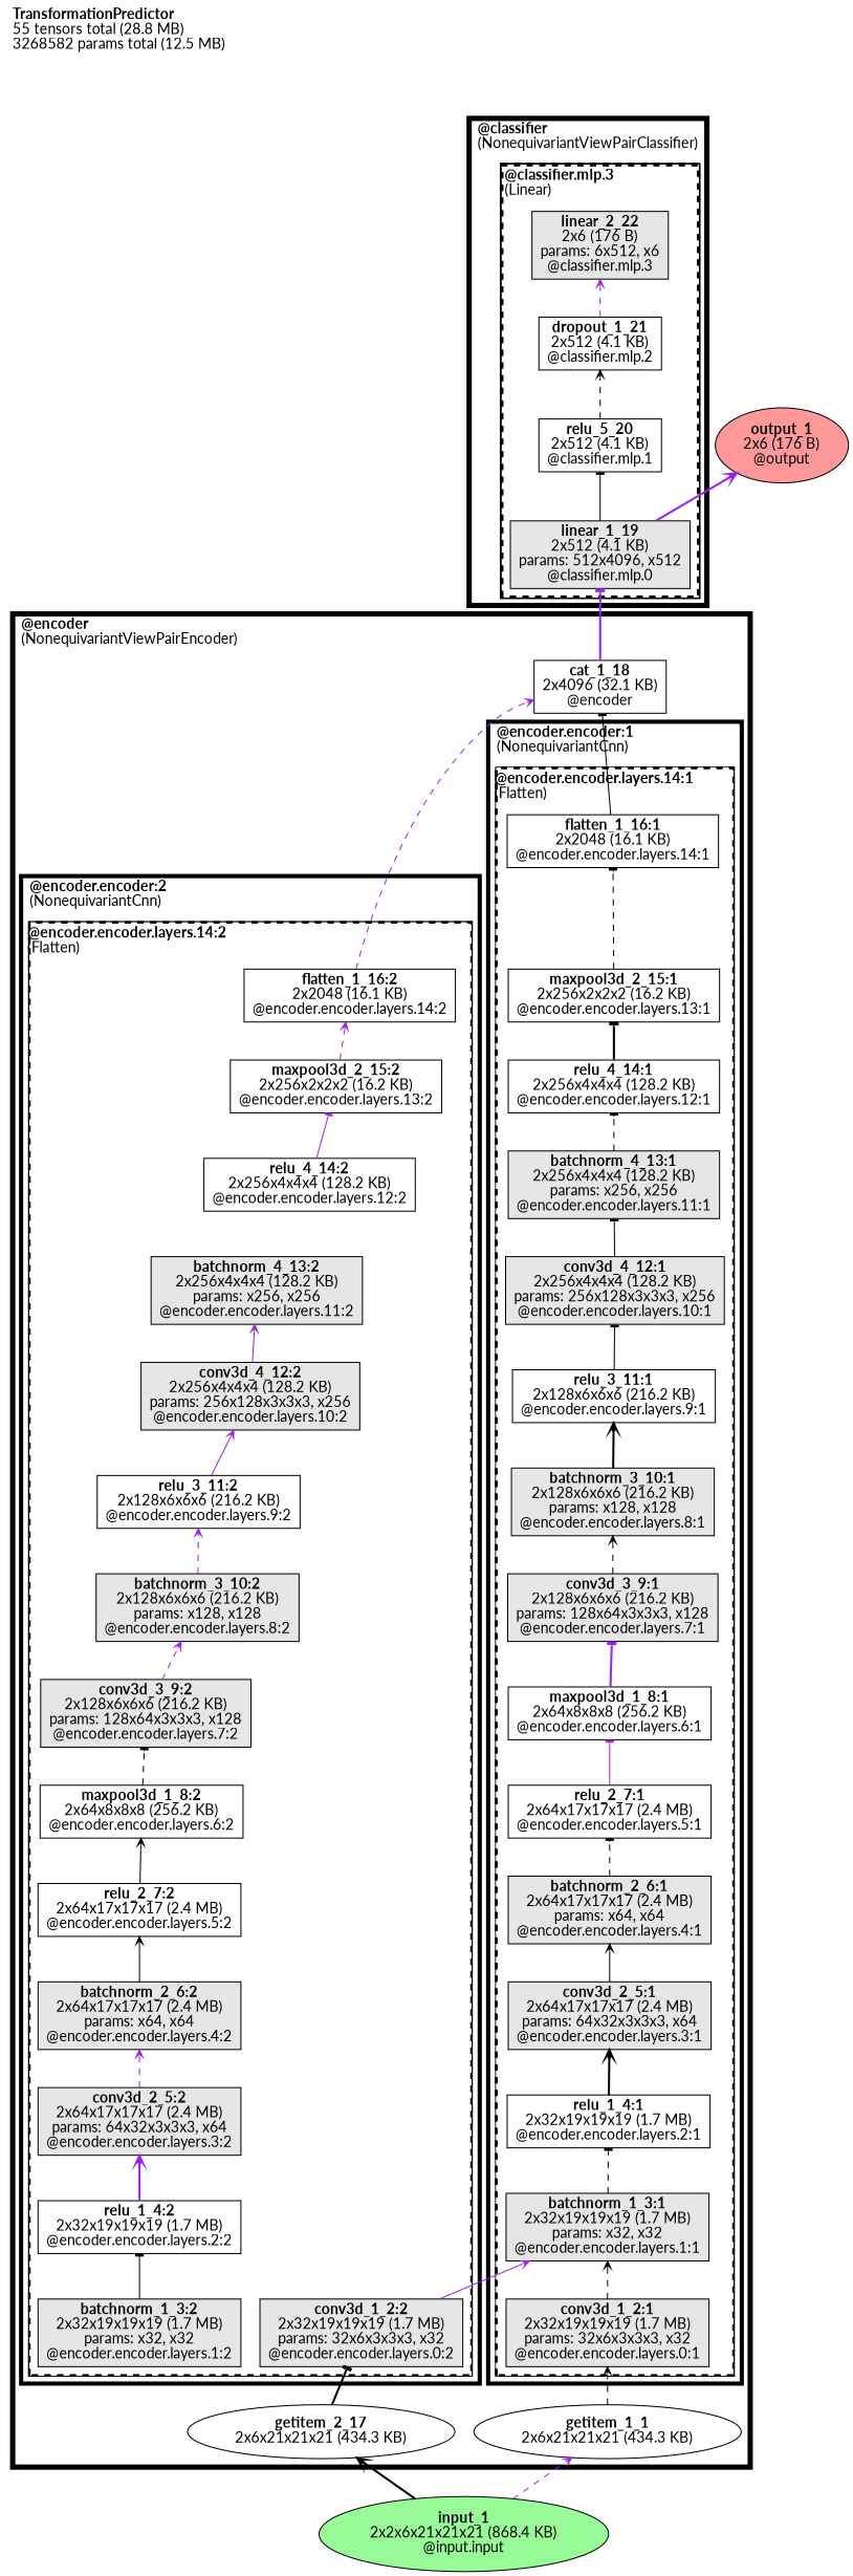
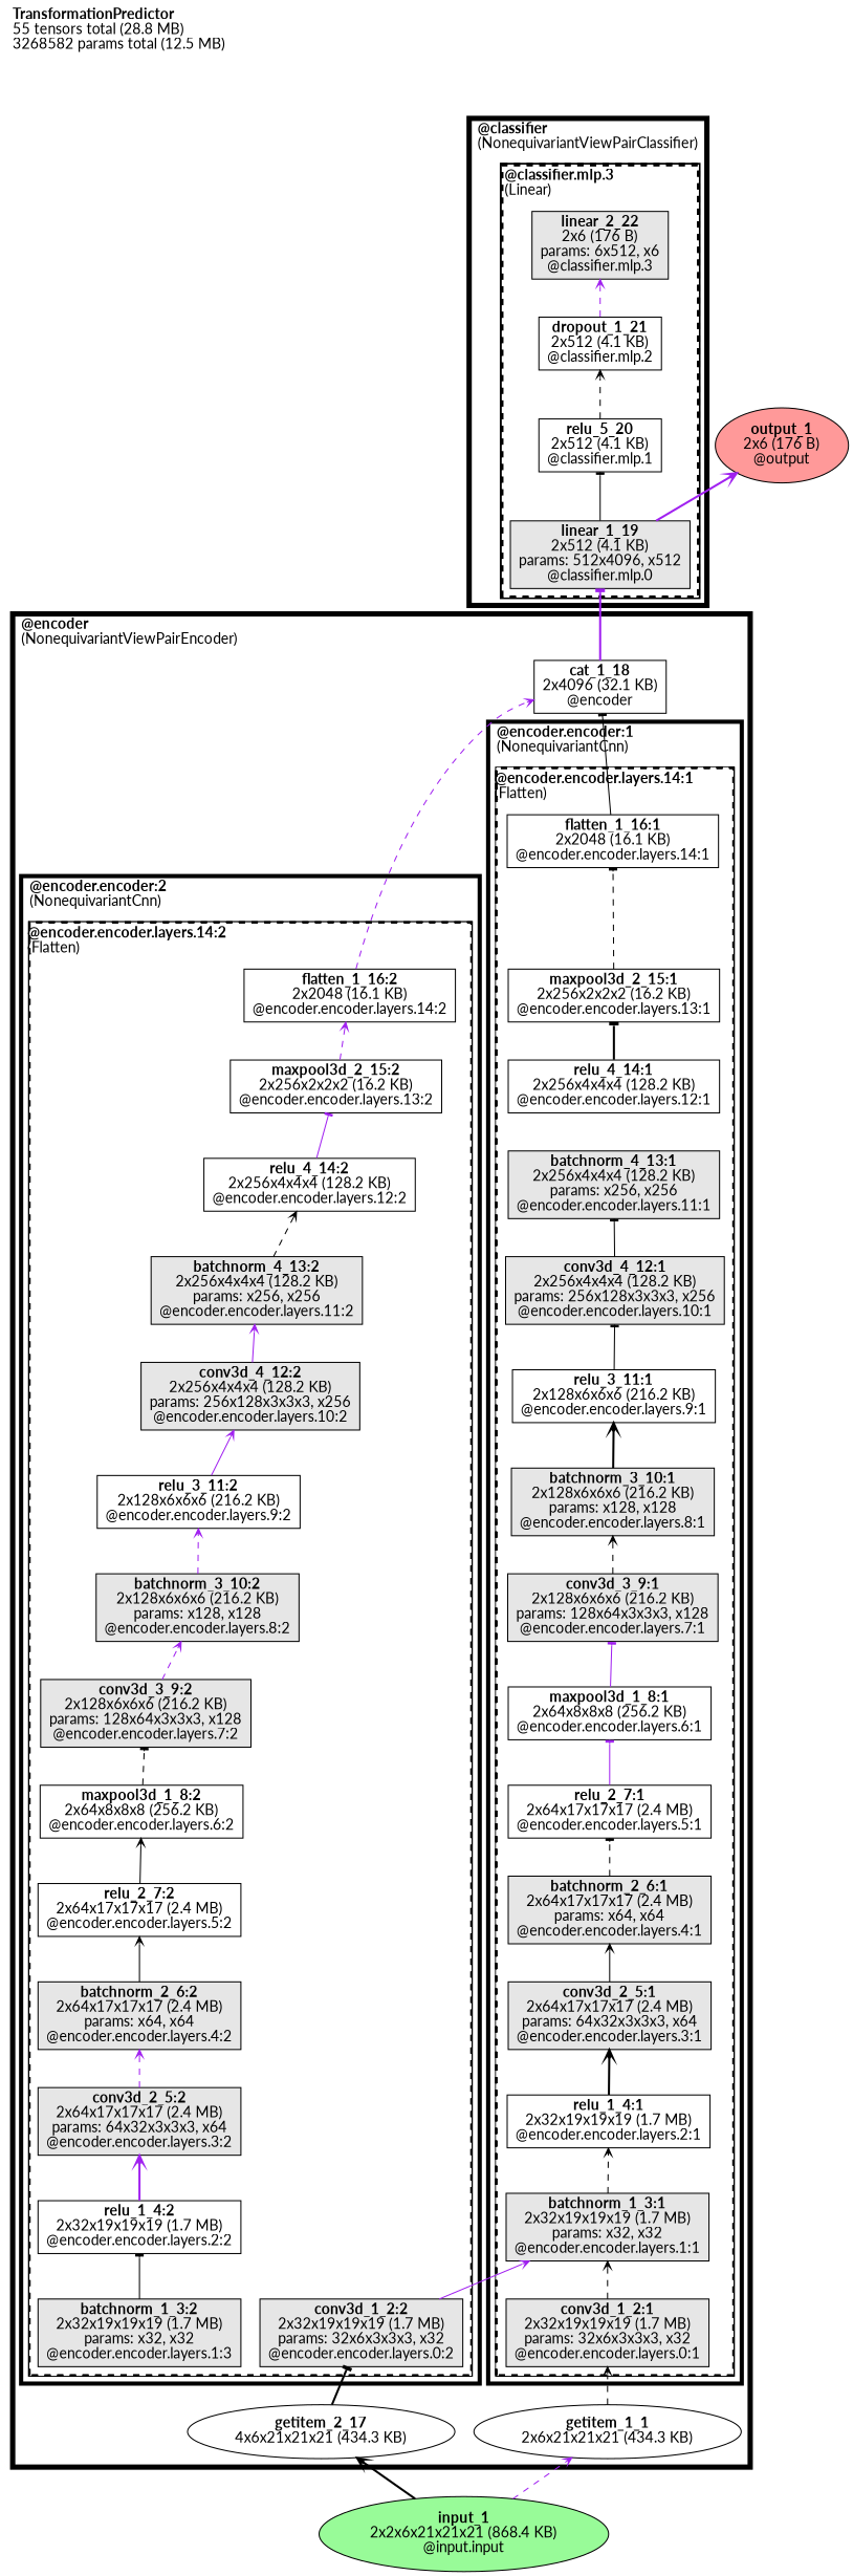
  digraph {
    fontname=Lato
    label=<<B>TransformationPredictor</B><br align='left'/>55 tensors total (28.8 MB)<br align='left'/>3268582 params total (12.5 MB)<br align='left'/>>
    labeljust=left
    labelloc=t
    ordering=out
    rankdir=BT
    node [color=black fillcolor=white fontcolor=black fontname=Lato ordering=out shape=box style="filled,solid"]
    edge [arrowhead=vee arrowsize=.7 color=black fontcolor=black fontname=Lato labelfontsize=8 style=dashed]
    n1 [fillcolor="#ff9999" label=<<b>output_1</b><br/>2x6 (176 B)<br/>@output> shape=oval]
    n2 [fillcolor="#E6E6E6" label=<<b>conv3d_1_2:1</b><br/>2x32x19x19x19 (1.7 MB)<br/>params: 32x6x3x3x3, x32<br/>@encoder.encoder.layers.0:1>]
    n3 [fillcolor="#E6E6E6" label=<<b>batchnorm_1_3:1</b><br/>2x32x19x19x19 (1.7 MB)<br/>params: x32, x32<br/>@encoder.encoder.layers.1:1>]
    n4 [label=<<b>relu_1_4:1</b><br/>2x32x19x19x19 (1.7 MB)<br/>@encoder.encoder.layers.2:1>]
    n5 [fillcolor="#E6E6E6" label=<<b>conv3d_2_5:1</b><br/>2x64x17x17x17 (2.4 MB)<br/>params: 64x32x3x3x3, x64<br/>@encoder.encoder.layers.3:1>]
    n6 [fillcolor="#E6E6E6" label=<<b>batchnorm_2_6:1</b><br/>2x64x17x17x17 (2.4 MB)<br/>params: x64, x64<br/>@encoder.encoder.layers.4:1>]
    n7 [label=<<b>relu_2_7:1</b><br/>2x64x17x17x17 (2.4 MB)<br/>@encoder.encoder.layers.5:1>]
    n8 [label=<<b>maxpool3d_1_8:1</b><br/>2x64x8x8x8 (256.2 KB)<br/>@encoder.encoder.layers.6:1>]
    n9 [fillcolor="#E6E6E6" label=<<b>conv3d_3_9:1</b><br/>2x128x6x6x6 (216.2 KB)<br/>params: 128x64x3x3x3, x128<br/>@encoder.encoder.layers.7:1>]
    n10 [fillcolor="#E6E6E6" label=<<b>batchnorm_3_10:1</b><br/>2x128x6x6x6 (216.2 KB)<br/>params: x128, x128<br/>@encoder.encoder.layers.8:1>]
    n11 [label=<<b>relu_3_11:1</b><br/>2x128x6x6x6 (216.2 KB)<br/>@encoder.encoder.layers.9:1>]
    n12 [fillcolor="#E6E6E6" label=<<b>conv3d_4_12:1</b><br/>2x256x4x4x4 (128.2 KB)<br/>params: 256x128x3x3x3, x256<br/>@encoder.encoder.layers.10:1>]
    n13 [fillcolor="#E6E6E6" label=<<b>batchnorm_4_13:1</b><br/>2x256x4x4x4 (128.2 KB)<br/>params: x256, x256<br/>@encoder.encoder.layers.11:1>]
    n14 [label=<<b>relu_4_14:1</b><br/>2x256x4x4x4 (128.2 KB)<br/>@encoder.encoder.layers.12:1>]
    n15 [label=<<b>maxpool3d_2_15:1</b><br/>2x256x2x2x2 (16.2 KB)<br/>@encoder.encoder.layers.13:1>]
    n16 [label=<<b>flatten_1_16:1</b><br/>2x2048 (16.1 KB)<br/>@encoder.encoder.layers.14:1>]
    n17 [fillcolor="#E6E6E6" label=<<b>conv3d_1_2:2</b><br/>2x32x19x19x19 (1.7 MB)<br/>params: 32x6x3x3x3, x32<br/>@encoder.encoder.layers.0:2>]
-   n18 [fillcolor="#E6E6E6" label=<<b>batchnorm_1_3:2</b><br/>2x32x19x19x19 (1.7 MB)<br/>params: x32, x32<br/>@encoder.encoder.layers.1:2>]
+   n18 [fillcolor="#E6E6E6" label=<<b>batchnorm_1_3:2</b><br/>2x32x19x19x19 (1.7 MB)<br/>params: x32, x32<br/>@encoder.encoder.layers.1:3>]
    n19 [label=<<b>relu_1_4:2</b><br/>2x32x19x19x19 (1.7 MB)<br/>@encoder.encoder.layers.2:2>]
    n20 [fillcolor="#E6E6E6" label=<<b>conv3d_2_5:2</b><br/>2x64x17x17x17 (2.4 MB)<br/>params: 64x32x3x3x3, x64<br/>@encoder.encoder.layers.3:2>]
    n21 [fillcolor="#E6E6E6" label=<<b>batchnorm_2_6:2</b><br/>2x64x17x17x17 (2.4 MB)<br/>params: x64, x64<br/>@encoder.encoder.layers.4:2>]
    n22 [label=<<b>relu_2_7:2</b><br/>2x64x17x17x17 (2.4 MB)<br/>@encoder.encoder.layers.5:2>]
    n23 [label=<<b>maxpool3d_1_8:2</b><br/>2x64x8x8x8 (256.2 KB)<br/>@encoder.encoder.layers.6:2>]
    n24 [fillcolor="#E6E6E6" label=<<b>conv3d_3_9:2</b><br/>2x128x6x6x6 (216.2 KB)<br/>params: 128x64x3x3x3, x128<br/>@encoder.encoder.layers.7:2>]
    n25 [fillcolor="#E6E6E6" label=<<b>batchnorm_3_10:2</b><br/>2x128x6x6x6 (216.2 KB)<br/>params: x128, x128<br/>@encoder.encoder.layers.8:2>]
    n26 [label=<<b>relu_3_11:2</b><br/>2x128x6x6x6 (216.2 KB)<br/>@encoder.encoder.layers.9:2>]
    n27 [fillcolor="#E6E6E6" label=<<b>conv3d_4_12:2</b><br/>2x256x4x4x4 (128.2 KB)<br/>params: 256x128x3x3x3, x256<br/>@encoder.encoder.layers.10:2>]
    n28 [fillcolor="#E6E6E6" label=<<b>batchnorm_4_13:2</b><br/>2x256x4x4x4 (128.2 KB)<br/>params: x256, x256<br/>@encoder.encoder.layers.11:2>]
    n29 [label=<<b>relu_4_14:2</b><br/>2x256x4x4x4 (128.2 KB)<br/>@encoder.encoder.layers.12:2>]
    n30 [label=<<b>maxpool3d_2_15:2</b><br/>2x256x2x2x2 (16.2 KB)<br/>@encoder.encoder.layers.13:2>]
    n31 [label=<<b>flatten_1_16:2</b><br/>2x2048 (16.1 KB)<br/>@encoder.encoder.layers.14:2>]
    n32 [label=<<b>getitem_1_1</b><br/>2x6x21x21x21 (434.3 KB)> shape=oval]
-   n33 [label=<<b>getitem_2_17</b><br/>2x6x21x21x21 (434.3 KB)> shape=oval]
+   n33 [label=<<b>getitem_2_17</b><br/>4x6x21x21x21 (434.3 KB)> shape=oval]
    n34 [label=<<b>cat_1_18</b><br/>2x4096 (32.1 KB)<br/>@encoder>]
    n35 [fillcolor="#E6E6E6" label=<<b>linear_1_19</b><br/>2x512 (4.1 KB)<br/>params: 512x4096, x512<br/>@classifier.mlp.0>]
    n36 [label=<<b>relu_5_20</b><br/>2x512 (4.1 KB)<br/>@classifier.mlp.1>]
    n37 [label=<<b>dropout_1_21</b><br/>2x512 (4.1 KB)<br/>@classifier.mlp.2>]
    n38 [fillcolor="#E6E6E6" label=<<b>linear_2_22</b><br/>2x6 (176 B)<br/>params: 6x512, x6<br/>@classifier.mlp.3>]
    n39 [fillcolor="#98FB98" label=<<b>input_1</b><br/>2x2x6x21x21x21 (868.4 KB)<br/>@input.input> shape=oval]
    subgraph sub_1 {
      rank=sink
      n1
    }
    subgraph cluster_2 {
      fillcolor=white
      label=<<B>@encoder</B><br align='left'/>(NonequivariantViewPairEncoder)<br align='left'/>>
      labelloc=b
      penwidth=5.0
      style="filled,solid"
      n32
      n33
      n34
      subgraph cluster_3 {
        fillcolor=white
        label=<<B>@encoder.encoder:1</B><br align='left'/>(NonequivariantCnn)<br align='left'/>>
        labelloc=b
        penwidth=4.0
        style="filled,solid"
        subgraph cluster_4 {
          fillcolor=white
          label=<<B>@encoder.encoder.layers:1</B><br align='left'/>(Sequential)<br align='left'/>>
          labelloc=b
          penwidth=3.0
          style="filled,solid"
          n2
          n3
          n4
          n5
          n6
          n7
          n8
          n9
          n10
          n11
          n12
          n13
          n14
          n15
          n16
          subgraph cluster_5 {
            fillcolor=white
            label=<<B>@encoder.encoder.layers.0:1</B><br align='left'/>(Conv3d)<br align='left'/>>
            labelloc=b
            penwidth=2.0
            style="filled,dashed"
          }
          subgraph cluster_6 {
            fillcolor=white
            label=<<B>@encoder.encoder.layers.1:1</B><br align='left'/>(BatchNorm3d)<br align='left'/>>
            labelloc=b
            penwidth=2.0
            style="filled,dashed"
          }
          subgraph cluster_7 {
            fillcolor=white
            label=<<B>@encoder.encoder.layers.2:1</B><br align='left'/>(ReLU)<br align='left'/>>
            labelloc=b
            penwidth=2.0
            style="filled,dashed"
          }
          subgraph cluster_8 {
            fillcolor=white
            label=<<B>@encoder.encoder.layers.6:1</B><br align='left'/>(MaxPool3d)<br align='left'/>>
            labelloc=b
            penwidth=2.0
            style="filled,dashed"
          }
          subgraph cluster_9 {
            fillcolor=white
            label=<<B>@encoder.encoder.layers.3:1</B><br align='left'/>(Conv3d)<br align='left'/>>
            labelloc=b
            penwidth=2.0
            style="filled,dashed"
          }
          subgraph cluster_10 {
            fillcolor=white
            label=<<B>@encoder.encoder.layers.4:1</B><br align='left'/>(BatchNorm3d)<br align='left'/>>
            labelloc=b
            penwidth=2.0
            style="filled,dashed"
          }
          subgraph cluster_11 {
            fillcolor=white
            label=<<B>@encoder.encoder.layers.5:1</B><br align='left'/>(ReLU)<br align='left'/>>
            labelloc=b
            penwidth=2.0
            style="filled,dashed"
          }
          subgraph cluster_12 {
            fillcolor=white
            label=<<B>@encoder.encoder.layers.7:1</B><br align='left'/>(Conv3d)<br align='left'/>>
            labelloc=b
            penwidth=2.0
            style="filled,dashed"
          }
          subgraph cluster_13 {
            fillcolor=white
            label=<<B>@encoder.encoder.layers.8:1</B><br align='left'/>(BatchNorm3d)<br align='left'/>>
            labelloc=b
            penwidth=2.0
            style="filled,dashed"
          }
          subgraph cluster_14 {
            fillcolor=white
            label=<<B>@encoder.encoder.layers.9:1</B><br align='left'/>(ReLU)<br align='left'/>>
            labelloc=b
            penwidth=2.0
            style="filled,dashed"
          }
          subgraph cluster_15 {
            fillcolor=white
            label=<<B>@encoder.encoder.layers.10:1</B><br align='left'/>(Conv3d)<br align='left'/>>
            labelloc=b
            penwidth=2.0
            style="filled,dashed"
          }
          subgraph cluster_16 {
            fillcolor=white
            label=<<B>@encoder.encoder.layers.11:1</B><br align='left'/>(BatchNorm3d)<br align='left'/>>
            labelloc=b
            penwidth=2.0
            style="filled,dashed"
          }
          subgraph cluster_17 {
            fillcolor=white
            label=<<B>@encoder.encoder.layers.12:1</B><br align='left'/>(ReLU)<br align='left'/>>
            labelloc=b
            penwidth=2.0
            style="filled,dashed"
          }
          subgraph cluster_18 {
            fillcolor=white
            label=<<B>@encoder.encoder.layers.13:1</B><br align='left'/>(MaxPool3d)<br align='left'/>>
            labelloc=b
            penwidth=2.0
            style="filled,dashed"
          }
          subgraph cluster_19 {
            fillcolor=white
            label=<<B>@encoder.encoder.layers.14:1</B><br align='left'/>(Flatten)<br align='left'/>>
            labelloc=b
            penwidth=2.0
            style="filled,dashed"
          }
        }
      }
      subgraph cluster_20 {
        fillcolor=white
        label=<<B>@encoder.encoder:2</B><br align='left'/>(NonequivariantCnn)<br align='left'/>>
        labelloc=b
        penwidth=4.0
        style="filled,solid"
        subgraph cluster_21 {
          fillcolor=white
          label=<<B>@encoder.encoder.layers:2</B><br align='left'/>(Sequential)<br align='left'/>>
          labelloc=b
          penwidth=3.0
          style="filled,solid"
          n17
          n18
          n19
          n20
          n21
          n22
          n23
          n24
          n25
          n26
          n27
          n28
          n29
          n30
          n31
          subgraph cluster_22 {
            fillcolor=white
            label=<<B>@encoder.encoder.layers.0:2</B><br align='left'/>(Conv3d)<br align='left'/>>
            labelloc=b
            penwidth=2.0
            style="filled,dashed"
          }
          subgraph cluster_23 {
            fillcolor=white
            label=<<B>@encoder.encoder.layers.1:2</B><br align='left'/>(BatchNorm3d)<br align='left'/>>
            labelloc=b
            penwidth=2.0
            style="filled,dashed"
          }
          subgraph cluster_24 {
            fillcolor=white
            label=<<B>@encoder.encoder.layers.2:2</B><br align='left'/>(ReLU)<br align='left'/>>
            labelloc=b
            penwidth=2.0
            style="filled,dashed"
          }
          subgraph cluster_25 {
            fillcolor=white
            label=<<B>@encoder.encoder.layers.3:2</B><br align='left'/>(Conv3d)<br align='left'/>>
            labelloc=b
            penwidth=2.0
            style="filled,dashed"
          }
          subgraph cluster_26 {
            fillcolor=white
            label=<<B>@encoder.encoder.layers.4:2</B><br align='left'/>(BatchNorm3d)<br align='left'/>>
            labelloc=b
            penwidth=2.0
            style="filled,dashed"
          }
          subgraph cluster_27 {
            fillcolor=white
            label=<<B>@encoder.encoder.layers.5:2</B><br align='left'/>(ReLU)<br align='left'/>>
            labelloc=b
            penwidth=2.0
            style="filled,dashed"
          }
          subgraph cluster_28 {
            fillcolor=white
            label=<<B>@encoder.encoder.layers.6:2</B><br align='left'/>(MaxPool3d)<br align='left'/>>
            labelloc=b
            penwidth=2.0
            style="filled,dashed"
          }
          subgraph cluster_29 {
            fillcolor=white
            label=<<B>@encoder.encoder.layers.7:2</B><br align='left'/>(Conv3d)<br align='left'/>>
            labelloc=b
            penwidth=2.0
            style="filled,dashed"
          }
          subgraph cluster_30 {
            fillcolor=white
            label=<<B>@encoder.encoder.layers.8:2</B><br align='left'/>(BatchNorm3d)<br align='left'/>>
            labelloc=b
            penwidth=2.0
            style="filled,dashed"
          }
          subgraph cluster_31 {
            fillcolor=white
            label=<<B>@encoder.encoder.layers.9:2</B><br align='left'/>(ReLU)<br align='left'/>>
            labelloc=b
            penwidth=2.0
            style="filled,dashed"
          }
          subgraph cluster_32 {
            fillcolor=white
            label=<<B>@encoder.encoder.layers.10:2</B><br align='left'/>(Conv3d)<br align='left'/>>
            labelloc=b
            penwidth=2.0
            style="filled,dashed"
          }
          subgraph cluster_33 {
            fillcolor=white
            label=<<B>@encoder.encoder.layers.11:2</B><br align='left'/>(BatchNorm3d)<br align='left'/>>
            labelloc=b
            penwidth=2.0
            style="filled,dashed"
          }
          subgraph cluster_34 {
            fillcolor=white
            label=<<B>@encoder.encoder.layers.12:2</B><br align='left'/>(ReLU)<br align='left'/>>
            labelloc=b
            penwidth=2.0
            style="filled,dashed"
          }
          subgraph cluster_35 {
            fillcolor=white
            label=<<B>@encoder.encoder.layers.13:2</B><br align='left'/>(MaxPool3d)<br align='left'/>>
            labelloc=b
            penwidth=2.0
            style="filled,dashed"
          }
          subgraph cluster_36 {
            fillcolor=white
            label=<<B>@encoder.encoder.layers.14:2</B><br align='left'/>(Flatten)<br align='left'/>>
            labelloc=b
            penwidth=2.0
            style="filled,dashed"
          }
        }
      }
    }
    subgraph cluster_37 {
      fillcolor=white
      label=<<B>@classifier</B><br align='left'/>(NonequivariantViewPairClassifier)<br align='left'/>>
      labelloc=b
      penwidth=5.0
      style="filled,solid"
      subgraph cluster_38 {
        fillcolor=white
        label=<<B>@classifier.mlp</B><br align='left'/>(Sequential)<br align='left'/>>
        labelloc=b
        penwidth=4.0
        style="filled,solid"
        n35
        n36
        n37
        n38
        subgraph cluster_39 {
          fillcolor=white
          label=<<B>@classifier.mlp.0</B><br align='left'/>(Linear)<br align='left'/>>
          labelloc=b
          penwidth=3.0
          style="filled,dashed"
        }
        subgraph cluster_40 {
          fillcolor=white
          label=<<B>@classifier.mlp.1</B><br align='left'/>(ReLU)<br align='left'/>>
          labelloc=b
          penwidth=3.0
          style="filled,dashed"
        }
        subgraph cluster_41 {
          fillcolor=white
          label=<<B>@classifier.mlp.2</B><br align='left'/>(Dropout)<br align='left'/>>
          labelloc=b
          penwidth=3.0
          style="filled,dashed"
        }
        subgraph cluster_42 {
          fillcolor=white
          label=<<B>@classifier.mlp.3</B><br align='left'/>(Linear)<br align='left'/>>
          labelloc=b
          penwidth=3.0
          style="filled,dashed"
        }
      }
    }
    n2 -> n3
-   n3 -> n4 [arrowhead=tee]
+   n3 -> n4
    n4 -> n5 [style=bold]
    n5 -> n6 [style=solid]
    n6 -> n7 [arrowhead=tee]
    n7 -> n8 [arrowhead=tee color=purple style=solid]
-   n8 -> n9 [arrowhead=tee color=purple style=bold]
+   n8 -> n9 [arrowhead=tee color=purple style=solid]
    n9 -> n10
    n10 -> n11 [style=bold]
    n11 -> n12 [arrowhead=tee style=solid]
    n12 -> n13 [arrowhead=tee style=solid]
-   n13 -> n14 [arrowhead=tee]
    n14 -> n15 [arrowhead=tee style=bold]
    n15 -> n16 [arrowhead=tee]
    n16 -> n34 [arrowhead=tee style=solid]
    n17 -> n3 [color=purple style=solid]
    n18 -> n19 [arrowhead=tee style=solid]
    n19 -> n20 [color=purple style=bold]
    n20 -> n21 [color=purple]
    n21 -> n22 [style=solid]
    n22 -> n23 [style=solid]
    n23 -> n24 [arrowhead=tee]
    n24 -> n25 [color=purple]
    n25 -> n26 [color=purple]
    n26 -> n27 [color=purple style=solid]
    n27 -> n28 [color=purple style=solid]
+   n28 -> n29
    n29 -> n30 [arrowhead=tee color=purple style=solid]
    n30 -> n31 [color=purple]
    n31 -> n34 [color=purple]
    n32 -> n2
    n33 -> n17 [arrowhead=tee style=bold]
    n34 -> n35 [arrowhead=tee color=purple style=bold]
    n35 -> n1 [color=purple style=bold]
    n35 -> n36 [arrowhead=tee style=solid]
    n36 -> n37
    n37 -> n38 [color=purple]
    n39 -> n32 [color=purple]
    n39 -> n33 [style=bold]
  }
